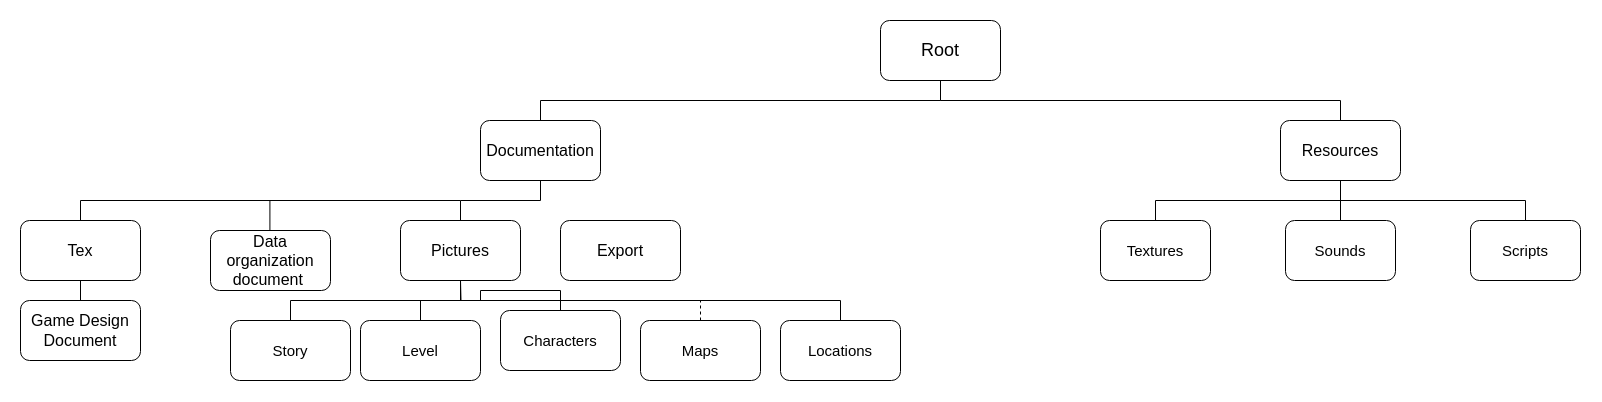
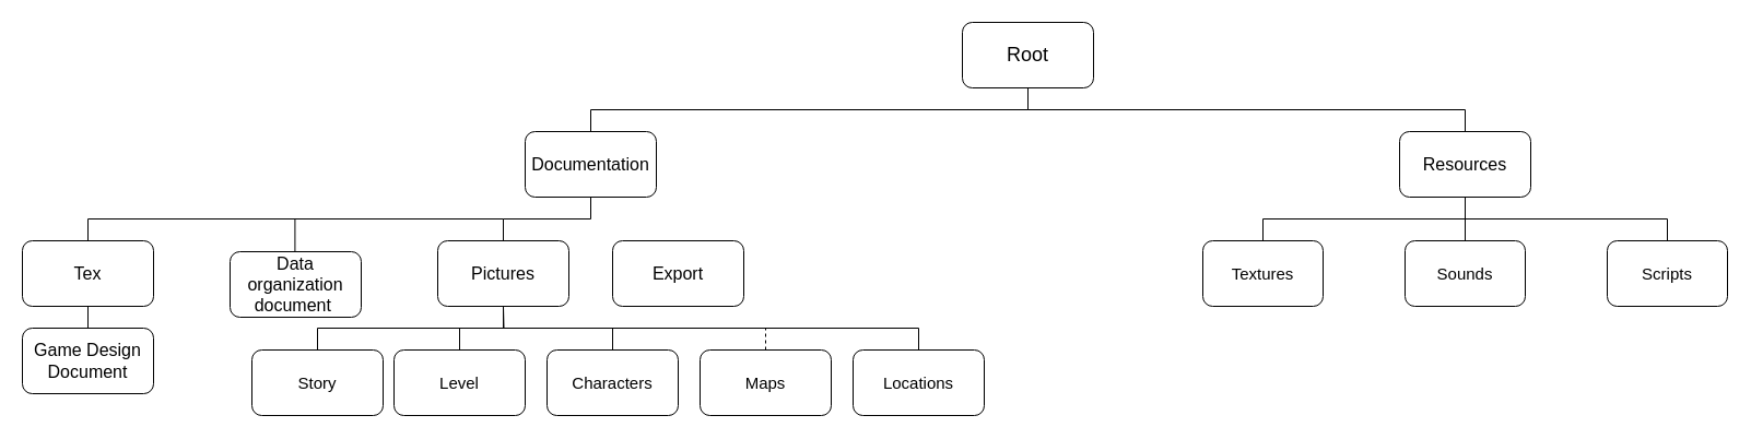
  <mxCell id="0" />
  <mxCell id="1" parent="0" />
  <mxCell id="2" value="&lt;font style=&quot;font-size: 18px&quot;&gt;Root&lt;/font&gt;" style="rounded=1;whiteSpace=wrap;html=1;" parent="1" vertex="1"><mxGeometry x="880" y="20" width="120" height="60" as="geometry" /></mxCell>
  <mxCell id="3" style="edgeStyle=orthogonalEdgeStyle;rounded=0;orthogonalLoop=1;jettySize=auto;html=1;endArrow=none;endFill=0;" parent="1" source="4" target="2" edge="1"><mxGeometry relative="1" as="geometry"><Array as="points"><mxPoint x="540" y="100" /><mxPoint x="940" y="100" /></Array></mxGeometry></mxCell>
  <mxCell id="4" value="&lt;font&gt;&lt;font style=&quot;font-size: 16px&quot;&gt;Documentation&lt;/font&gt;&lt;br&gt;&lt;/font&gt;" style="rounded=1;whiteSpace=wrap;html=1;" parent="1" vertex="1"><mxGeometry x="480" y="120" width="120" height="60" as="geometry" /></mxCell>
  <mxCell id="5" style="edgeStyle=orthogonalEdgeStyle;rounded=0;orthogonalLoop=1;jettySize=auto;html=1;endArrow=none;endFill=0;" parent="1" source="6" target="2" edge="1"><mxGeometry relative="1" as="geometry"><Array as="points"><mxPoint x="1340" y="100" /><mxPoint x="940" y="100" /></Array></mxGeometry></mxCell>
  <mxCell id="6" value="&lt;font style=&quot;font-size: 16px&quot;&gt;Resources&lt;br&gt;&lt;/font&gt;" style="rounded=1;whiteSpace=wrap;html=1;" parent="1" vertex="1"><mxGeometry x="1280" y="120" width="120" height="60" as="geometry" /></mxCell>
  <mxCell id="7" style="edgeStyle=orthogonalEdgeStyle;rounded=0;orthogonalLoop=1;jettySize=auto;html=1;endArrow=none;endFill=0;" parent="1" source="8" target="4" edge="1"><mxGeometry relative="1" as="geometry" /></mxCell>
  <mxCell id="8" value="&lt;font style=&quot;font-size: 16px&quot;&gt;Pictures&lt;/font&gt;" style="rounded=1;whiteSpace=wrap;html=1;" parent="1" vertex="1"><mxGeometry x="400" y="220" width="120" height="60" as="geometry" /></mxCell>
  <mxCell id="9" value="&lt;font style=&quot;font-size: 16px&quot;&gt;Export&lt;/font&gt;" style="rounded=1;whiteSpace=wrap;html=1;" parent="1" vertex="1"><mxGeometry x="560" y="220" width="120" height="60" as="geometry" /></mxCell>
  <mxCell id="10" style="edgeStyle=orthogonalEdgeStyle;rounded=0;orthogonalLoop=1;jettySize=auto;html=1;exitX=0.5;exitY=0;exitDx=0;exitDy=0;entryX=0.5;entryY=1;entryDx=0;entryDy=0;endArrow=none;endFill=0;" parent="1" source="11" target="8" edge="1"><mxGeometry relative="1" as="geometry" /></mxCell>
  <mxCell id="11" value="&lt;font style=&quot;font-size: 15px&quot;&gt;Story&lt;/font&gt;" style="rounded=1;whiteSpace=wrap;html=1;" parent="1" vertex="1"><mxGeometry x="230" y="320" width="120" height="60" as="geometry" /></mxCell>
  <mxCell id="12" style="edgeStyle=orthogonalEdgeStyle;rounded=0;orthogonalLoop=1;jettySize=auto;html=1;exitX=0.5;exitY=0;exitDx=0;exitDy=0;endArrow=none;endFill=0;" parent="1" source="13" edge="1"><mxGeometry relative="1" as="geometry"><mxPoint x="460" y="280" as="targetPoint" /></mxGeometry></mxCell>
  <mxCell id="13" value="&lt;font style=&quot;font-size: 15px&quot;&gt;Level&lt;/font&gt;" style="rounded=1;whiteSpace=wrap;html=1;" parent="1" vertex="1"><mxGeometry x="360" y="320" width="120" height="60" as="geometry" /></mxCell>
  <mxCell id="14" style="edgeStyle=orthogonalEdgeStyle;rounded=0;orthogonalLoop=1;jettySize=auto;html=1;endArrow=none;endFill=0;" parent="1" source="15" target="8" edge="1"><mxGeometry relative="1" as="geometry" /></mxCell>
- <mxCell id="15" value="&lt;font&gt;&lt;font style=&quot;font-size: 15px&quot;&gt;Characters&lt;/font&gt;&lt;br&gt;&lt;/font&gt;" style="rounded=1;whiteSpace=wrap;html=1;" parent="1" vertex="1"><mxGeometry x="500" y="310" width="120" height="60" as="geometry" /></mxCell>
+ <mxCell id="15" value="&lt;font&gt;&lt;font style=&quot;font-size: 15px&quot;&gt;Characters&lt;/font&gt;&lt;br&gt;&lt;/font&gt;" style="rounded=1;whiteSpace=wrap;html=1;" parent="1" vertex="1"><mxGeometry x="500" y="320" width="120" height="60" as="geometry" /></mxCell>
  <mxCell id="16" style="edgeStyle=orthogonalEdgeStyle;rounded=0;orthogonalLoop=1;jettySize=auto;html=1;endArrow=none;endFill=0;dashed=1;" parent="1" source="17" target="8" edge="1"><mxGeometry relative="1" as="geometry"><Array as="points"><mxPoint x="700" y="300" /><mxPoint x="460" y="300" /></Array></mxGeometry></mxCell>
  <mxCell id="17" value="&lt;span style=&quot;font-size: 15px&quot;&gt;Maps&lt;/span&gt;" style="rounded=1;whiteSpace=wrap;html=1;" parent="1" vertex="1"><mxGeometry x="640" y="320" width="120" height="60" as="geometry" /></mxCell>
  <mxCell id="18" style="edgeStyle=orthogonalEdgeStyle;rounded=0;orthogonalLoop=1;jettySize=auto;html=1;endArrow=none;endFill=0;" parent="1" source="19" target="8" edge="1"><mxGeometry relative="1" as="geometry"><Array as="points"><mxPoint x="840" y="300" /><mxPoint x="460" y="300" /></Array></mxGeometry></mxCell>
  <mxCell id="19" value="&lt;font style=&quot;font-size: 15px&quot;&gt;Locations&lt;/font&gt;" style="rounded=1;whiteSpace=wrap;html=1;" parent="1" vertex="1"><mxGeometry x="780" y="320" width="120" height="60" as="geometry" /></mxCell>
  <mxCell id="20" style="edgeStyle=orthogonalEdgeStyle;rounded=0;orthogonalLoop=1;jettySize=auto;html=1;endArrow=none;endFill=0;" parent="1" source="21" target="6" edge="1"><mxGeometry relative="1" as="geometry"><Array as="points"><mxPoint x="1155" y="200" /><mxPoint x="1340" y="200" /></Array></mxGeometry></mxCell>
  <mxCell id="21" value="&lt;font&gt;&lt;font style=&quot;font-size: 15px&quot;&gt;Textures&lt;/font&gt;&lt;br&gt;&lt;/font&gt;" style="rounded=1;whiteSpace=wrap;html=1;" parent="1" vertex="1"><mxGeometry x="1100" y="220" width="110" height="60" as="geometry" /></mxCell>
  <mxCell id="22" style="edgeStyle=orthogonalEdgeStyle;rounded=0;orthogonalLoop=1;jettySize=auto;html=1;endArrow=none;endFill=0;" parent="1" source="23" target="6" edge="1"><mxGeometry relative="1" as="geometry" /></mxCell>
  <mxCell id="23" value="&lt;font&gt;&lt;font style=&quot;font-size: 15px&quot;&gt;Sounds&lt;/font&gt;&lt;br&gt;&lt;/font&gt;" style="rounded=1;whiteSpace=wrap;html=1;" parent="1" vertex="1"><mxGeometry x="1285" y="220" width="110" height="60" as="geometry" /></mxCell>
  <mxCell id="24" style="edgeStyle=orthogonalEdgeStyle;rounded=0;orthogonalLoop=1;jettySize=auto;html=1;endArrow=none;endFill=0;" parent="1" source="25" target="6" edge="1"><mxGeometry relative="1" as="geometry"><Array as="points"><mxPoint x="1525" y="200" /><mxPoint x="1340" y="200" /></Array></mxGeometry></mxCell>
  <mxCell id="25" value="&lt;font&gt;&lt;font style=&quot;font-size: 15px&quot;&gt;Scripts&lt;/font&gt;&lt;br&gt;&lt;/font&gt;" style="rounded=1;whiteSpace=wrap;html=1;" parent="1" vertex="1"><mxGeometry x="1470" y="220" width="110" height="60" as="geometry" /></mxCell>
  <mxCell id="26" value="&lt;font style=&quot;font-size: 16px&quot;&gt;Tex&lt;/font&gt;" style="rounded=1;whiteSpace=wrap;html=1;" parent="1" vertex="1"><mxGeometry x="20" y="220" width="120" height="60" as="geometry" /></mxCell>
  <mxCell id="27" value="" style="endArrow=none;html=1;" parent="1" edge="1"><mxGeometry width="50" height="50" relative="1" as="geometry"><mxPoint y="200" as="sourcePoint" x="80" /><mxPoint x="460" y="200" as="targetPoint" /></mxGeometry></mxCell>
  <mxCell id="28" value="" style="endArrow=none;html=1;" parent="1" edge="1"><mxGeometry width="50" height="50" relative="1" as="geometry"><mxPoint y="220" as="sourcePoint" x="80" /><mxPoint y="200" as="targetPoint" x="80" /></mxGeometry></mxCell>
  <mxCell id="29" value="" style="endArrow=none;html=1;" parent="1" edge="1"><mxGeometry width="50" height="50" relative="1" as="geometry"><mxPoint x="269.41" y="240" as="sourcePoint" /><mxPoint x="269.41" y="200" as="targetPoint" /></mxGeometry></mxCell>
  <mxCell id="30" value="&lt;font style=&quot;font-size: 16px&quot;&gt;Data organization document&amp;nbsp;&lt;/font&gt;" style="rounded=1;whiteSpace=wrap;html=1;" parent="1" vertex="1"><mxGeometry x="210" y="230" width="120" height="60" as="geometry" /></mxCell>
  <mxCell id="31" value="&lt;font style=&quot;font-size: 16px&quot;&gt;Game Design Document&lt;/font&gt;" style="rounded=1;whiteSpace=wrap;html=1;" parent="1" vertex="1"><mxGeometry x="20" y="300" width="120" height="60" as="geometry" /></mxCell>
  <mxCell id="32" value="" style="endArrow=none;html=1;entryX=0.5;entryY=1;entryDx=0;entryDy=0;" edge="1" parent="1" target="26"><mxGeometry width="50" height="50" relative="1" as="geometry"><mxPoint y="300" as="sourcePoint" x="80" /><mxPoint x="81" y="282" as="targetPoint" /></mxGeometry></mxCell>
